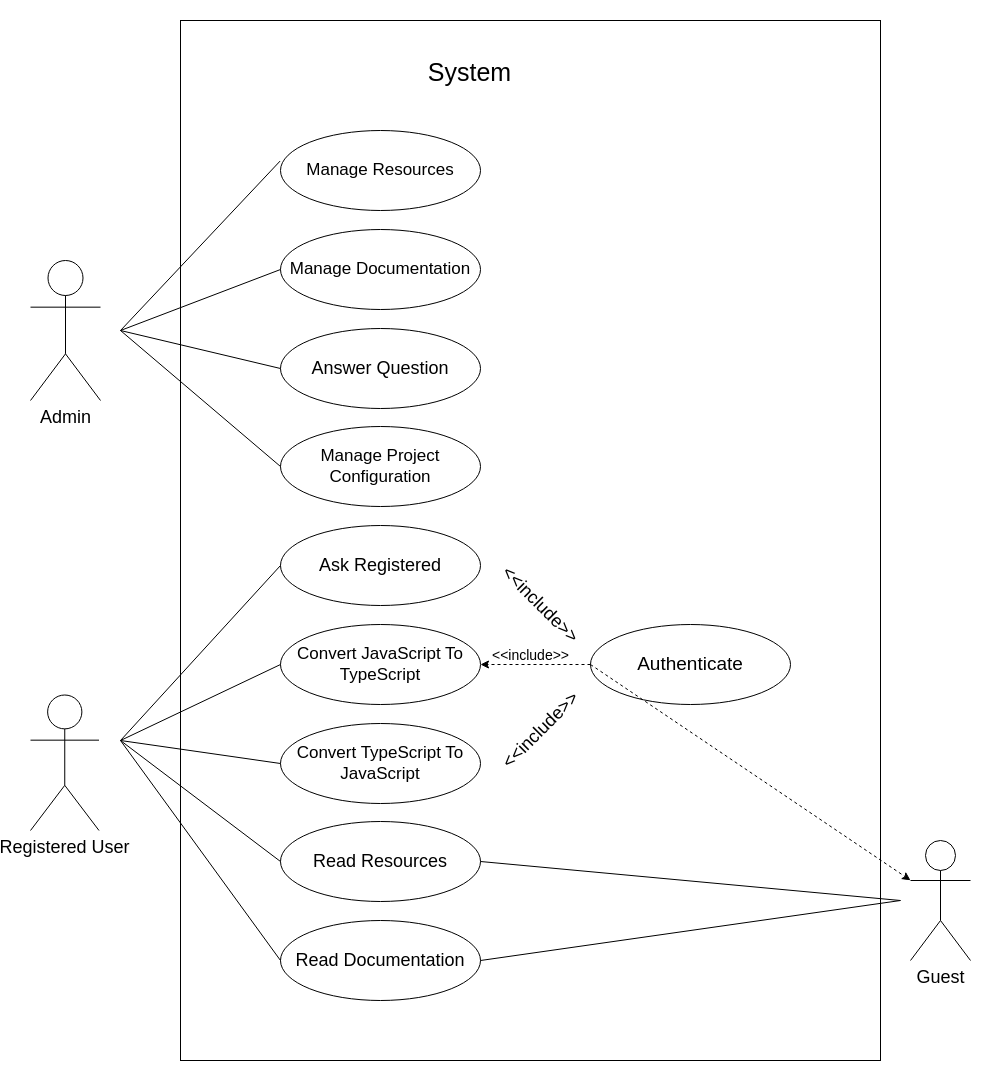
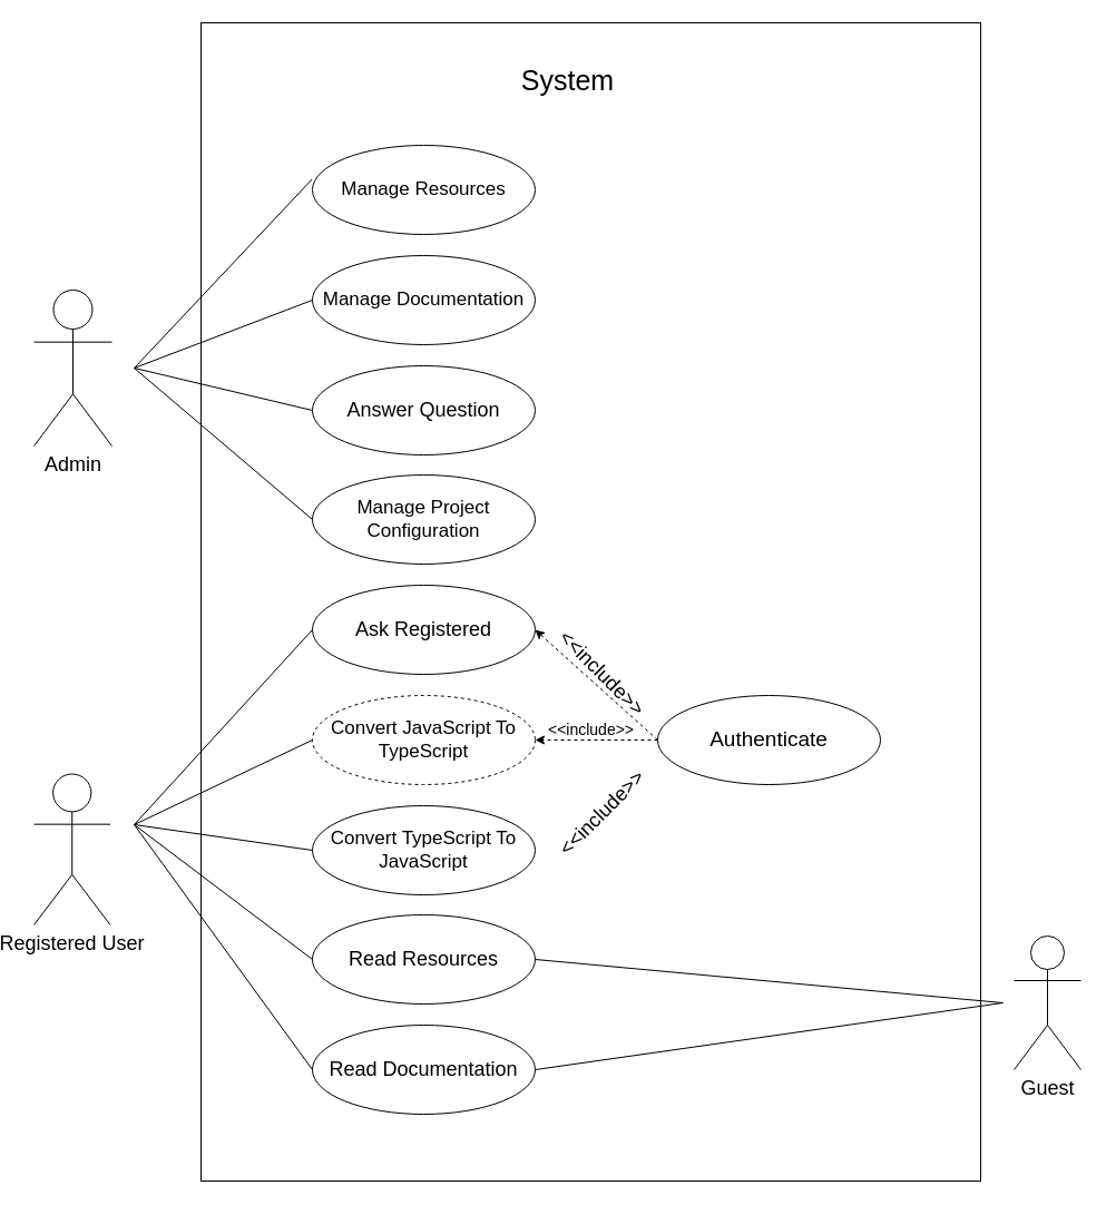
  <mxCell id="0" />
  <mxCell id="1" parent="0" />
  <mxCell id="2" value="" style="rounded=0;whiteSpace=wrap;html=1;" parent="1" vertex="1"><mxGeometry x="170" y="20" width="700" height="1040" as="geometry" /></mxCell>
  <mxCell id="3" value="Manage Resources" style="ellipse;whiteSpace=wrap;html=1;fontSize=17;" parent="1" vertex="1"><mxGeometry x="270" y="130" width="200" height="80" as="geometry" /></mxCell>
  <mxCell id="4" value="Manage Documentation" style="ellipse;whiteSpace=wrap;html=1;fontSize=17;" parent="1" vertex="1"><mxGeometry x="270" y="229" width="200" height="80" as="geometry" /></mxCell>
  <mxCell id="5" value="Answer Question" style="ellipse;whiteSpace=wrap;html=1;fontSize=18;" parent="1" vertex="1"><mxGeometry x="270" y="328" width="200" height="80" as="geometry" /></mxCell>
  <mxCell id="6" value="Manage Project Configuration" style="ellipse;whiteSpace=wrap;html=1;fontSize=17;" parent="1" vertex="1"><mxGeometry x="270" y="426" width="200" height="80" as="geometry" /></mxCell>
  <mxCell id="7" value="Ask Registered" style="ellipse;whiteSpace=wrap;html=1;fontSize=18;" parent="1" vertex="1"><mxGeometry x="270" y="525" width="200" height="80" as="geometry" /></mxCell>
- <mxCell id="8" value="Convert JavaScript To TypeScript" style="ellipse;whiteSpace=wrap;html=1;fontSize=17;" parent="1" vertex="1"><mxGeometry x="270" y="624" width="200" height="80" as="geometry" /></mxCell>
+ <mxCell id="8" value="Convert JavaScript To TypeScript" style="ellipse;whiteSpace=wrap;html=1;fontSize=17;dashed=1;" parent="1" vertex="1"><mxGeometry x="270" y="624" width="200" height="80" as="geometry" /></mxCell>
  <mxCell id="9" value="Convert TypeScript To JavaScript" style="ellipse;whiteSpace=wrap;html=1;fontSize=17;" parent="1" vertex="1"><mxGeometry x="270" y="723" width="200" height="80" as="geometry" /></mxCell>
  <mxCell id="10" value="Read Resources" style="ellipse;whiteSpace=wrap;html=1;fontSize=18;" parent="1" vertex="1"><mxGeometry x="270" y="821" width="200" height="80" as="geometry" /></mxCell>
  <mxCell id="11" value="Read Documentation" style="ellipse;whiteSpace=wrap;html=1;fontSize=18;" parent="1" vertex="1"><mxGeometry x="270" y="920" width="200" height="80" as="geometry" /></mxCell>
  <mxCell id="12" value="&lt;font style=&quot;font-size: 19px;&quot;&gt;Authenticate&lt;/font&gt;" style="ellipse;whiteSpace=wrap;html=1;" parent="1" vertex="1"><mxGeometry x="580" y="624" width="200" height="80" as="geometry" /></mxCell>
  <mxCell id="13" value="Admin" style="shape=umlActor;verticalLabelPosition=bottom;verticalAlign=top;html=1;outlineConnect=0;fontSize=18;" parent="1" vertex="1"><mxGeometry x="20" y="260" width="70" height="140" as="geometry" /></mxCell>
  <mxCell id="14" value="Registered User" style="shape=umlActor;verticalLabelPosition=bottom;verticalAlign=top;html=1;outlineConnect=0;fontSize=18;" parent="1" vertex="1"><mxGeometry x="20" y="694.5" width="68.5" height="135.5" as="geometry" /></mxCell>
  <mxCell id="15" value="Guest" style="shape=umlActor;verticalLabelPosition=bottom;verticalAlign=top;html=1;outlineConnect=0;fontSize=18;" parent="1" vertex="1"><mxGeometry x="900" y="840" width="60" height="120" as="geometry" /></mxCell>
  <mxCell id="16" value="" style="endArrow=none;html=1;entryX=-0.002;entryY=0.382;entryDx=0;entryDy=0;entryPerimeter=0;" parent="1" target="3" edge="1"><mxGeometry width="50" height="50" relative="1" as="geometry"><mxPoint x="110" y="330" as="sourcePoint" /><mxPoint x="370" y="250" as="targetPoint" /></mxGeometry></mxCell>
  <mxCell id="17" value="" style="endArrow=none;html=1;entryX=0;entryY=0.5;entryDx=0;entryDy=0;" parent="1" target="4" edge="1"><mxGeometry width="50" height="50" relative="1" as="geometry"><mxPoint x="110" y="330" as="sourcePoint" /><mxPoint x="279.6" y="170.56" as="targetPoint" /></mxGeometry></mxCell>
  <mxCell id="18" value="" style="endArrow=none;html=1;entryX=0;entryY=0.5;entryDx=0;entryDy=0;" parent="1" target="5" edge="1"><mxGeometry width="50" height="50" relative="1" as="geometry"><mxPoint x="110" y="330" as="sourcePoint" /><mxPoint x="280" y="279" as="targetPoint" /></mxGeometry></mxCell>
  <mxCell id="19" value="" style="endArrow=none;html=1;entryX=0;entryY=0.5;entryDx=0;entryDy=0;" parent="1" target="6" edge="1"><mxGeometry width="50" height="50" relative="1" as="geometry"><mxPoint x="110" y="330" as="sourcePoint" /><mxPoint x="280" y="378" as="targetPoint" /></mxGeometry></mxCell>
  <mxCell id="20" value="" style="endArrow=none;html=1;entryX=0;entryY=0.5;entryDx=0;entryDy=0;" parent="1" target="7" edge="1"><mxGeometry width="50" height="50" relative="1" as="geometry"><mxPoint x="110" y="740" as="sourcePoint" /><mxPoint x="280" y="476" as="targetPoint" /></mxGeometry></mxCell>
  <mxCell id="21" value="" style="endArrow=none;html=1;entryX=0;entryY=0.5;entryDx=0;entryDy=0;" parent="1" target="8" edge="1"><mxGeometry width="50" height="50" relative="1" as="geometry"><mxPoint x="110" y="740" as="sourcePoint" /><mxPoint x="280" y="575" as="targetPoint" /></mxGeometry></mxCell>
  <mxCell id="22" value="" style="endArrow=none;html=1;entryX=0;entryY=0.5;entryDx=0;entryDy=0;" parent="1" target="9" edge="1"><mxGeometry width="50" height="50" relative="1" as="geometry"><mxPoint x="110" y="740" as="sourcePoint" /><mxPoint x="280" y="674" as="targetPoint" /></mxGeometry></mxCell>
  <mxCell id="23" value="" style="endArrow=none;html=1;entryX=0;entryY=0.5;entryDx=0;entryDy=0;" parent="1" target="10" edge="1"><mxGeometry width="50" height="50" relative="1" as="geometry"><mxPoint x="110" y="740" as="sourcePoint" /><mxPoint x="280" y="773" as="targetPoint" /></mxGeometry></mxCell>
  <mxCell id="24" value="" style="endArrow=none;html=1;entryX=0;entryY=0.5;entryDx=0;entryDy=0;" parent="1" target="11" edge="1"><mxGeometry width="50" height="50" relative="1" as="geometry"><mxPoint x="110" y="740" as="sourcePoint" /><mxPoint x="280" y="871" as="targetPoint" /></mxGeometry></mxCell>
  <mxCell id="25" value="" style="endArrow=none;html=1;exitX=1;exitY=0.5;exitDx=0;exitDy=0;" parent="1" source="10" edge="1"><mxGeometry width="50" height="50" relative="1" as="geometry"><mxPoint x="260" y="630" as="sourcePoint" /><mxPoint x="890" y="900" as="targetPoint" /></mxGeometry></mxCell>
  <mxCell id="26" value="" style="endArrow=none;html=1;exitX=1;exitY=0.5;exitDx=0;exitDy=0;" parent="1" source="11" edge="1"><mxGeometry width="50" height="50" relative="1" as="geometry"><mxPoint x="480" y="871" as="sourcePoint" /><mxPoint x="890" y="900" as="targetPoint" /></mxGeometry></mxCell>
- <mxCell id="27" value="" style="endArrow=classic;html=1;exitX=0;exitY=0.5;exitDx=0;exitDy=0;dashed=1;" parent="1" source="12" target="15" edge="1"><mxGeometry width="50" height="50" relative="1" as="geometry"><mxPoint x="490" y="690" as="sourcePoint" /><mxPoint x="540" y="640" as="targetPoint" /></mxGeometry></mxCell>
+ <mxCell id="27" value="" style="endArrow=classic;html=1;entryX=1;entryY=0.5;entryDx=0;entryDy=0;exitX=0;exitY=0.5;exitDx=0;exitDy=0;dashed=1;" parent="1" source="12" target="7" edge="1"><mxGeometry width="50" height="50" relative="1" as="geometry"><mxPoint x="490" y="690" as="sourcePoint" /><mxPoint x="540" y="640" as="targetPoint" /></mxGeometry></mxCell>
  <mxCell id="28" value="" style="endArrow=classic;html=1;entryX=1;entryY=0.5;entryDx=0;entryDy=0;dashed=1;" parent="1" target="8" edge="1"><mxGeometry width="50" height="50" relative="1" as="geometry"><mxPoint x="580" y="664" as="sourcePoint" /><mxPoint x="480" y="575" as="targetPoint" /></mxGeometry></mxCell>
- <mxCell id="29" value="System" style="text;strokeColor=none;align=center;fillColor=none;html=1;verticalAlign=middle;whiteSpace=wrap;rounded=0;fontSize=25;" parent="1" vertex="1"><mxGeometry x="378" y="40" width="163.33" height="61.25" as="geometry" /></mxCell>
+ <mxCell id="29" value="System" style="text;strokeColor=none;align=center;fillColor=none;html=1;verticalAlign=middle;whiteSpace=wrap;rounded=0;fontSize=25;" parent="1" vertex="1"><mxGeometry x="418" y="40" width="163.33" height="61.25" as="geometry" /></mxCell>
  <mxCell id="30" value="&amp;lt;&amp;lt;include&amp;gt;&amp;gt;" style="text;html=1;align=center;verticalAlign=middle;resizable=0;points=[];autosize=1;strokeColor=none;fillColor=none;fontSize=18;rotation=45;" parent="1" vertex="1"><mxGeometry x="470" y="584" width="120" height="40" as="geometry" /></mxCell>
  <mxCell id="31" value="&amp;lt;&amp;lt;include&amp;gt;&amp;gt;" style="text;html=1;align=center;verticalAlign=middle;resizable=0;points=[];autosize=1;strokeColor=none;fillColor=none;fontSize=18;rotation=-45;" parent="1" vertex="1"><mxGeometry x="470" y="710" width="120" height="40" as="geometry" /></mxCell>
  <mxCell id="32" value="&amp;lt;&amp;lt;include&amp;gt;&amp;gt;" style="text;html=1;align=center;verticalAlign=middle;resizable=0;points=[];autosize=1;strokeColor=none;fillColor=none;fontSize=14;rotation=0;" parent="1" vertex="1"><mxGeometry x="470" y="640" width="100" height="30" as="geometry" /></mxCell>
